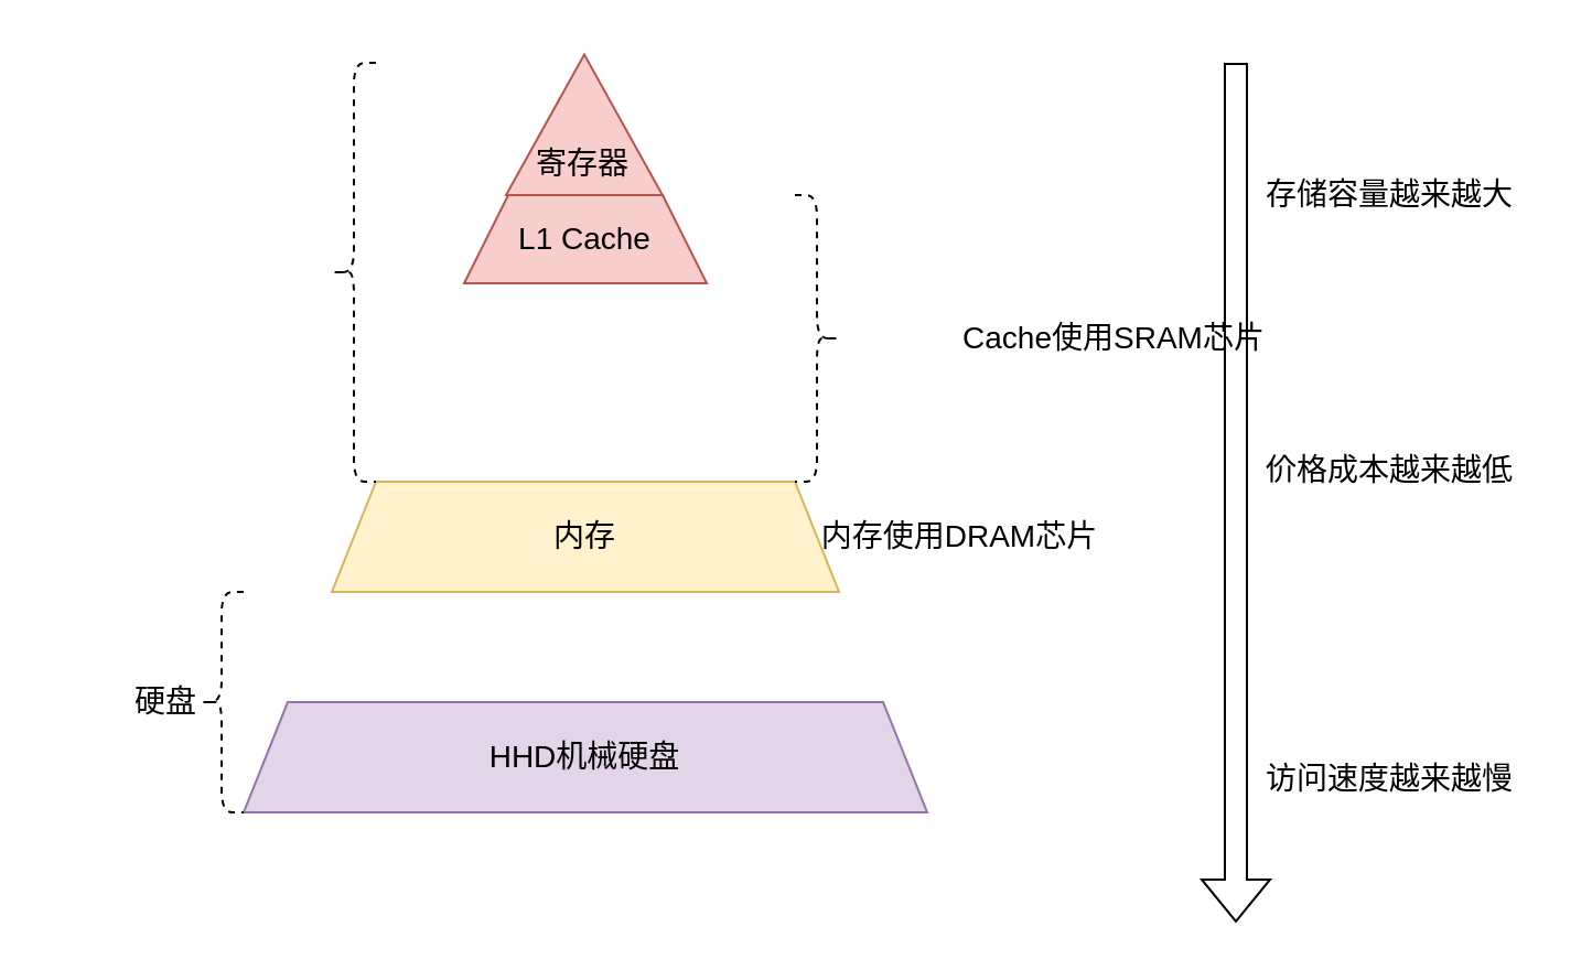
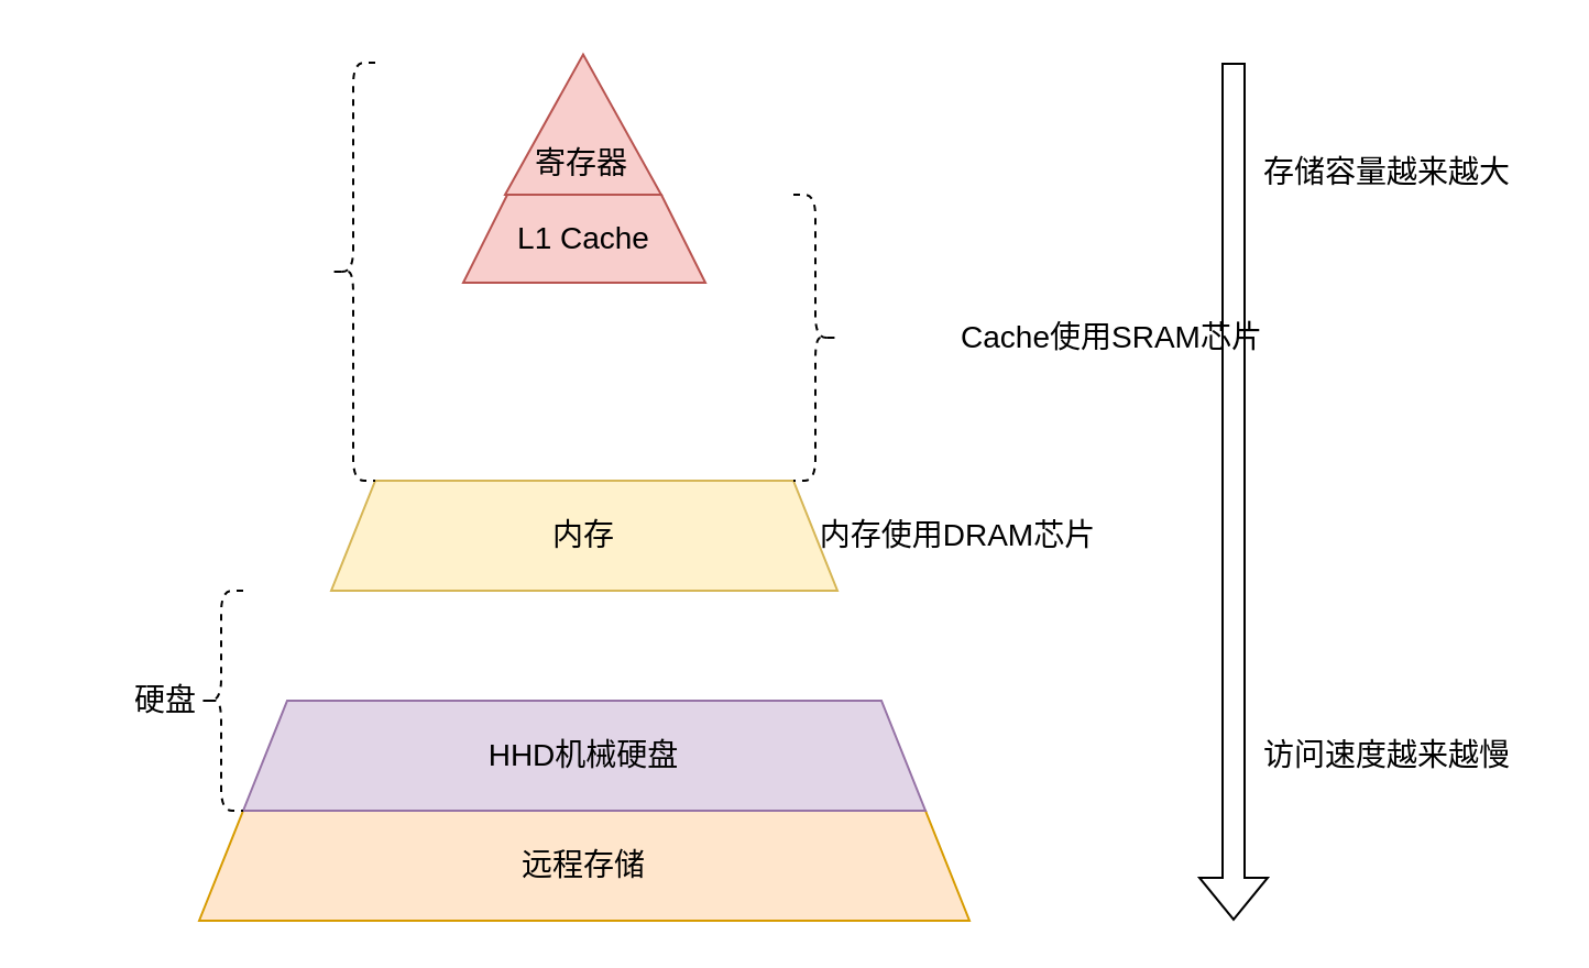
  <mxCell id="0" />
  <mxCell id="1" parent="0" />
+ <mxCell id="2" value="远程存储" style="shape=trapezoid;perimeter=trapezoidPerimeter;whiteSpace=wrap;html=1;fixedSize=1;fontSize=14;fillColor=#ffe6cc;strokeColor=#d79b00;" vertex="1" parent="1"><mxGeometry x="90" y="368" width="350" height="50" as="geometry" /></mxCell>
  <mxCell id="3" value="HHD机械硬盘" style="shape=trapezoid;perimeter=trapezoidPerimeter;whiteSpace=wrap;html=1;fixedSize=1;fontSize=14;fillColor=#e1d5e7;strokeColor=#9673a6;" vertex="1" parent="1"><mxGeometry x="110" y="318" width="310" height="50" as="geometry" /></mxCell>
  <mxCell id="4" value="内存" style="shape=trapezoid;perimeter=trapezoidPerimeter;whiteSpace=wrap;html=1;fixedSize=1;fontSize=14;fillColor=#fff2cc;strokeColor=#d6b656;" vertex="1" parent="1"><mxGeometry x="150" y="218" width="230" height="50" as="geometry" /></mxCell>
  <mxCell id="5" value="L1 Cache" style="shape=trapezoid;perimeter=trapezoidPerimeter;whiteSpace=wrap;html=1;fixedSize=1;fontSize=14;fillColor=#f8cecc;strokeColor=#b85450;" vertex="1" parent="1"><mxGeometry x="210" y="88" width="110" height="40" as="geometry" /></mxCell>
  <mxCell id="6" value="" style="triangle;whiteSpace=wrap;html=1;rotation=-90;fontSize=14;fillColor=#f8cecc;strokeColor=#b85450;" vertex="1" parent="1"><mxGeometry x="232.6" y="20.66" width="63.75" height="70.93" as="geometry" /></mxCell>
  <mxCell id="7" value="寄存器" style="text;html=1;strokeColor=none;fillColor=none;align=center;verticalAlign=middle;whiteSpace=wrap;rounded=0;fontSize=14;" vertex="1" parent="1"><mxGeometry x="234" y="59" width="60" height="30" as="geometry" /></mxCell>
  <mxCell id="8" value="" style="shape=curlyBracket;whiteSpace=wrap;html=1;rounded=1;labelPosition=left;verticalLabelPosition=middle;align=right;verticalAlign=middle;fontSize=14;dashed=1;" vertex="1" parent="1"><mxGeometry x="150" y="28" width="20" height="190" as="geometry" /></mxCell>
  <mxCell id="9" value="" style="shape=curlyBracket;whiteSpace=wrap;html=1;rounded=1;labelPosition=left;verticalLabelPosition=middle;align=right;verticalAlign=middle;fontSize=14;dashed=1;" vertex="1" parent="1"><mxGeometry x="90" y="268" width="20" height="100" as="geometry" /></mxCell>
  <mxCell id="10" value="&lt;font style=&quot;font-size: 14px;&quot;&gt;硬盘&lt;/font&gt;" style="text;html=1;strokeColor=none;fillColor=none;align=center;verticalAlign=middle;whiteSpace=wrap;rounded=0;fontSize=14;" vertex="1" parent="1"><mxGeometry x="20" y="303" width="110" height="30" as="geometry" /></mxCell>
  <mxCell id="11" style="edgeStyle=orthogonalEdgeStyle;rounded=0;orthogonalLoop=1;jettySize=auto;html=1;exitX=0.5;exitY=1;exitDx=0;exitDy=0;fontSize=14;" edge="1" parent="1" source="10" target="10"><mxGeometry relative="1" as="geometry" /></mxCell>
  <mxCell id="12" value="" style="shape=curlyBracket;whiteSpace=wrap;html=1;rounded=1;flipH=1;labelPosition=right;verticalLabelPosition=middle;align=left;verticalAlign=middle;fontSize=14;dashed=1;" vertex="1" parent="1"><mxGeometry x="360" y="88" width="20" height="130" as="geometry" /></mxCell>
  <mxCell id="13" value="Cache使用SRAM芯片" style="text;html=1;strokeColor=none;fillColor=none;align=center;verticalAlign=middle;whiteSpace=wrap;rounded=0;fontSize=14;" vertex="1" parent="1"><mxGeometry x="435" y="138" width="140" height="30" as="geometry" /></mxCell>
  <mxCell id="14" value="内存使用DRAM芯片" style="text;html=1;strokeColor=none;fillColor=none;align=center;verticalAlign=middle;whiteSpace=wrap;rounded=0;fontSize=14;" vertex="1" parent="1"><mxGeometry x="370" y="228" width="130" height="30" as="geometry" /></mxCell>
  <mxCell id="15" value="" style="shape=flexArrow;endArrow=classic;html=1;rounded=0;fontSize=14;" edge="1" parent="1"><mxGeometry width="50" height="50" relative="1" as="geometry"><mxPoint x="560" y="28" as="sourcePoint" /><mxPoint x="560" y="418" as="targetPoint" /></mxGeometry></mxCell>
- <mxCell id="16" value="存储容量越来越大" style="text;html=1;strokeColor=none;fillColor=none;align=center;verticalAlign=middle;whiteSpace=wrap;rounded=0;fontSize=14;" vertex="1" parent="1"><mxGeometry x="560" y="73" width="140" height="30" as="geometry" /></mxCell>
- <mxCell id="17" value="价格成本越来越低" style="text;html=1;strokeColor=none;fillColor=none;align=center;verticalAlign=middle;whiteSpace=wrap;rounded=0;fontSize=14;" vertex="1" parent="1"><mxGeometry x="560" y="198" width="140" height="30" as="geometry" /></mxCell>
- <mxCell id="18" value="访问速度越来越慢" style="text;html=1;strokeColor=none;fillColor=none;align=center;verticalAlign=middle;whiteSpace=wrap;rounded=0;fontSize=14;" vertex="1" parent="1"><mxGeometry x="560" y="338" width="140" height="30" as="geometry" /></mxCell>
+ <mxCell id="16" value="存储容量越来越大" style="text;html=1;strokeColor=none;fillColor=none;align=center;verticalAlign=middle;whiteSpace=wrap;rounded=0;fontSize=14;" vertex="1" parent="1"><mxGeometry x="560" y="63" width="140" height="30" as="geometry" /></mxCell>
+ <mxCell id="18" value="访问速度越来越慢" style="text;html=1;strokeColor=none;fillColor=none;align=center;verticalAlign=middle;whiteSpace=wrap;rounded=0;fontSize=14;" vertex="1" parent="1"><mxGeometry x="560" y="328" width="140" height="30" as="geometry" /></mxCell>
